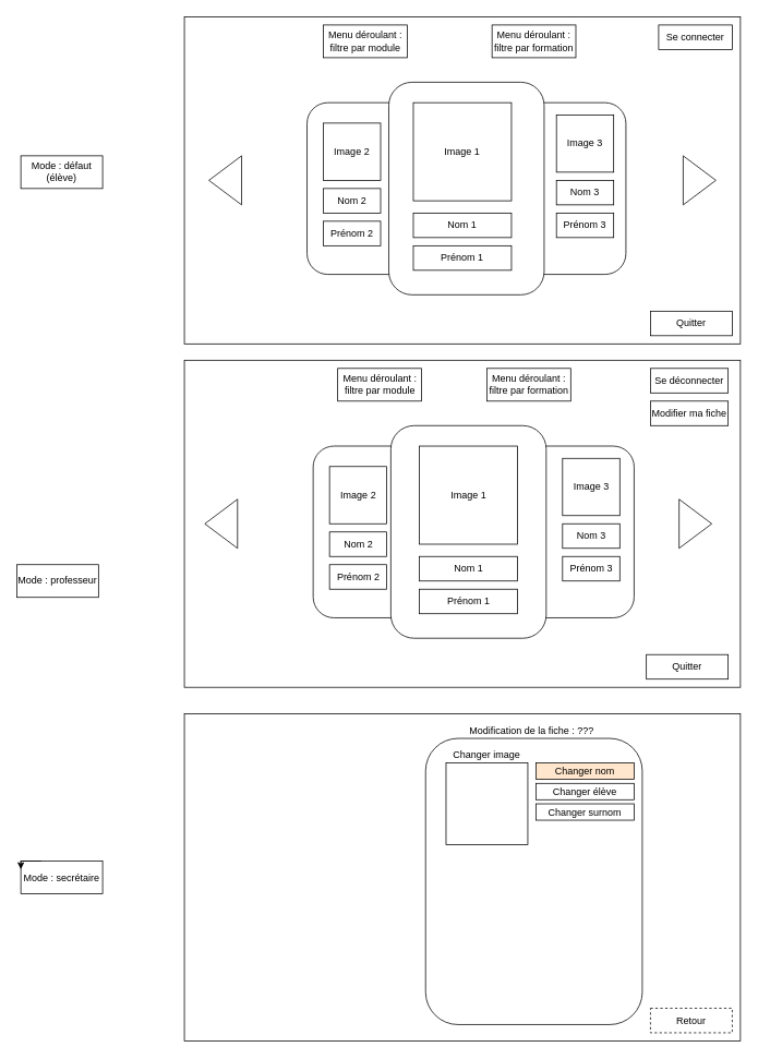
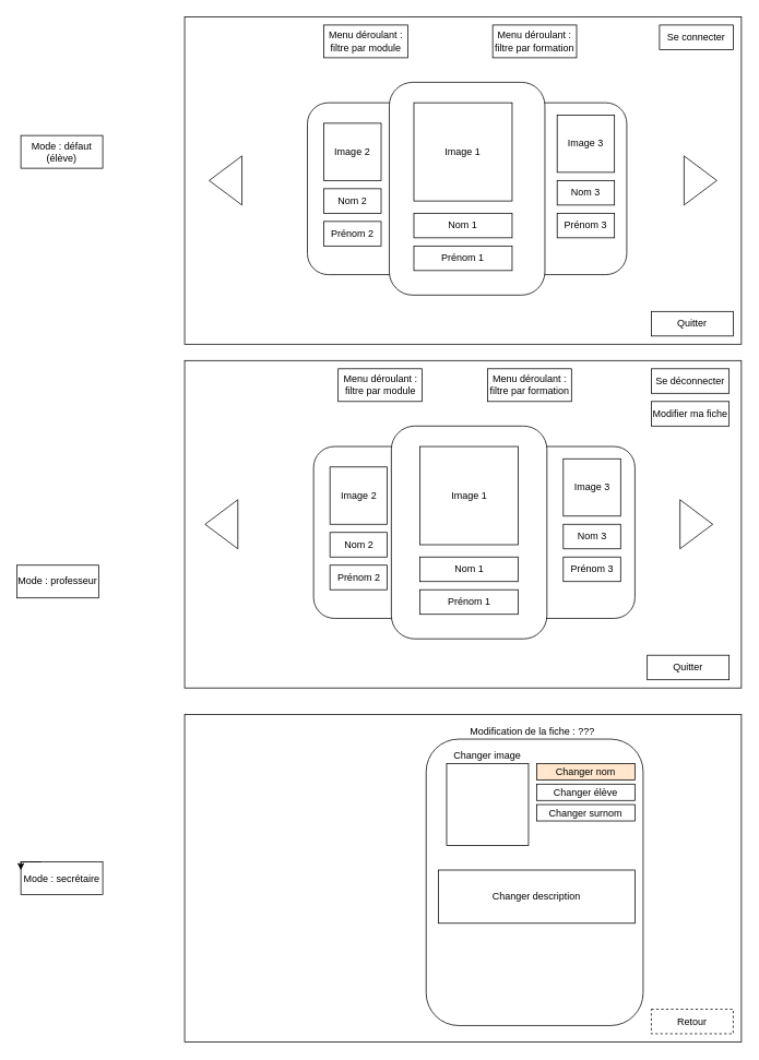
  <mxCell id="0" />
  <mxCell id="1" parent="0" />
  <mxCell id="2" value="" style="rounded=0;whiteSpace=wrap;html=1;" vertex="1" parent="1"><mxGeometry x="225" y="20" width="680" height="400" as="geometry" /></mxCell>
  <mxCell id="3" value="" style="rounded=1;whiteSpace=wrap;html=1;" vertex="1" parent="1"><mxGeometry x="375" y="125" width="170" height="210" as="geometry" /></mxCell>
  <mxCell id="4" value="" style="rounded=1;whiteSpace=wrap;html=1;" vertex="1" parent="1"><mxGeometry x="595" y="125" width="170" height="210" as="geometry" /></mxCell>
  <mxCell id="5" value="" style="rounded=1;whiteSpace=wrap;html=1;" vertex="1" parent="1"><mxGeometry x="475" y="100" width="190" height="260" as="geometry" /></mxCell>
  <mxCell id="6" value="" style="triangle;whiteSpace=wrap;html=1;" vertex="1" parent="1"><mxGeometry x="835" y="190" width="40" height="60" as="geometry" /></mxCell>
  <mxCell id="7" value="" style="triangle;whiteSpace=wrap;html=1;direction=west;" vertex="1" parent="1"><mxGeometry x="255" y="190" width="40" height="60" as="geometry" /></mxCell>
  <mxCell id="8" value="Se connecter" style="rounded=0;whiteSpace=wrap;html=1;" vertex="1" parent="1"><mxGeometry x="805" y="30" width="90" height="30" as="geometry" /></mxCell>
  <mxCell id="9" value="Quitter" style="rounded=0;whiteSpace=wrap;html=1;" vertex="1" parent="1"><mxGeometry x="795" y="380" width="100" height="30" as="geometry" /></mxCell>
  <mxCell id="10" value="" style="rounded=0;whiteSpace=wrap;html=1;" vertex="1" parent="1"><mxGeometry x="225" y="872.5" width="680" height="400" as="geometry" /></mxCell>
  <mxCell id="11" value="" style="rounded=1;whiteSpace=wrap;html=1;" vertex="1" parent="1"><mxGeometry x="520" y="902.5" width="265" height="350" as="geometry" /></mxCell>
  <mxCell id="12" value="Modification de la fiche : ???" style="text;html=1;strokeColor=none;fillColor=none;align=center;verticalAlign=middle;whiteSpace=wrap;rounded=0;" vertex="1" parent="1"><mxGeometry x="560" y="882.5" width="180" height="20" as="geometry" /></mxCell>
  <mxCell id="13" value="" style="rounded=0;whiteSpace=wrap;html=1;" vertex="1" parent="1"><mxGeometry x="545" y="932.5" width="100" height="100" as="geometry" /></mxCell>
  <mxCell id="14" value="Changer image" style="text;html=1;strokeColor=none;fillColor=none;align=center;verticalAlign=middle;whiteSpace=wrap;rounded=0;" vertex="1" parent="1"><mxGeometry x="545" y="912.5" width="100" height="20" as="geometry" /></mxCell>
  <mxCell id="15" value="Changer nom" style="rounded=0;whiteSpace=wrap;html=1;fillColor=#ffe6cc;" vertex="1" parent="1"><mxGeometry x="655" y="932.5" width="120" height="20" as="geometry" /></mxCell>
  <mxCell id="16" value="Changer élève" style="rounded=0;whiteSpace=wrap;html=1;" vertex="1" parent="1"><mxGeometry x="655" y="957.5" width="120" height="20" as="geometry" /></mxCell>
  <mxCell id="17" value="Changer surnom" style="rounded=0;whiteSpace=wrap;html=1;" vertex="1" parent="1"><mxGeometry x="655" y="982.5" width="120" height="20" as="geometry" /></mxCell>
+ <mxCell id="18" value="Changer description" style="rounded=0;whiteSpace=wrap;html=1;" vertex="1" parent="1"><mxGeometry x="535" y="1062.5" width="240" height="65" as="geometry" /></mxCell>
  <mxCell id="19" value="Retour" style="rounded=0;whiteSpace=wrap;html=1;dashed=1;" vertex="1" parent="1"><mxGeometry x="795" y="1232.5" width="100" height="30" as="geometry" /></mxCell>
  <mxCell id="20" value="Mode : secrétaire" style="rounded=0;whiteSpace=wrap;html=1;" vertex="1" parent="1"><mxGeometry x="25" y="1052.5" width="100" height="40" as="geometry" /></mxCell>
- <mxCell id="21" value="Mode : défaut (élève)" style="rounded=0;whiteSpace=wrap;html=1;" vertex="1" parent="1"><mxGeometry x="25" y="190" width="100" height="40" as="geometry" /></mxCell>
+ <mxCell id="21" value="Mode : défaut (élève)" style="rounded=0;whiteSpace=wrap;html=1;" vertex="1" parent="1"><mxGeometry x="25" y="165" width="100" height="40" as="geometry" /></mxCell>
  <mxCell id="22" value="" style="rounded=0;whiteSpace=wrap;html=1;" vertex="1" parent="1"><mxGeometry x="225" y="440" width="680" height="400" as="geometry" /></mxCell>
  <mxCell id="23" value="" style="triangle;whiteSpace=wrap;html=1;" vertex="1" parent="1"><mxGeometry x="830" y="610" width="40" height="60" as="geometry" /></mxCell>
  <mxCell id="24" value="" style="triangle;whiteSpace=wrap;html=1;direction=west;" vertex="1" parent="1"><mxGeometry x="250" y="610" width="40" height="60" as="geometry" /></mxCell>
  <mxCell id="25" value="Se déconnecter" style="rounded=0;whiteSpace=wrap;html=1;" vertex="1" parent="1"><mxGeometry x="795" y="450" width="95" height="30" as="geometry" /></mxCell>
  <mxCell id="26" value="Menu déroulant : filtre par module" style="rounded=0;whiteSpace=wrap;html=1;" vertex="1" parent="1"><mxGeometry x="412.5" y="450" width="102.5" height="40" as="geometry" /></mxCell>
  <mxCell id="27" value="Quitter" style="rounded=0;whiteSpace=wrap;html=1;" vertex="1" parent="1"><mxGeometry x="790" y="800" width="100" height="30" as="geometry" /></mxCell>
  <mxCell id="28" value="Mode : professeur" style="rounded=0;whiteSpace=wrap;html=1;" vertex="1" parent="1"><mxGeometry x="20" y="690" width="100" height="40" as="geometry" /></mxCell>
  <mxCell id="29" value="Modifier ma fiche" style="rounded=0;whiteSpace=wrap;html=1;" vertex="1" parent="1"><mxGeometry x="795" y="490" width="95" height="30" as="geometry" /></mxCell>
  <mxCell id="30" value="Image 1" style="whiteSpace=wrap;html=1;aspect=fixed;" vertex="1" parent="1"><mxGeometry x="505" y="125" width="120" height="120" as="geometry" /></mxCell>
  <mxCell id="31" value="Nom 1" style="rounded=0;whiteSpace=wrap;html=1;" vertex="1" parent="1"><mxGeometry x="505" y="260" width="120" height="30" as="geometry" /></mxCell>
  <mxCell id="32" value="Prénom 1" style="rounded=0;whiteSpace=wrap;html=1;" vertex="1" parent="1"><mxGeometry x="505" y="300" width="120" height="30" as="geometry" /></mxCell>
  <mxCell id="33" value="Image 2" style="whiteSpace=wrap;html=1;aspect=fixed;" vertex="1" parent="1"><mxGeometry x="395" y="150" width="70" height="70" as="geometry" /></mxCell>
  <mxCell id="34" value="Nom 2&lt;span style=&quot;color: rgba(0 , 0 , 0 , 0) ; font-family: monospace ; font-size: 0px&quot;&gt;%3CmxGraphModel%3E%3Croot%3E%3CmxCell%20id%3D%220%22%2F%3E%3CmxCell%20id%3D%221%22%20parent%3D%220%22%2F%3E%3CmxCell%20id%3D%222%22%20value%3D%22Nom%201%22%20style%3D%22rounded%3D0%3BwhiteSpace%3Dwrap%3Bhtml%3D1%3B%22%20vertex%3D%221%22%20parent%3D%221%22%3E%3CmxGeometry%20x%3D%22360%22%20y%3D%22280%22%20width%3D%22120%22%20height%3D%2230%22%20as%3D%22geometry%22%2F%3E%3C%2FmxCell%3E%3C%2Froot%3E%3C%2FmxGraphModel%3E&lt;/span&gt;" style="rounded=0;whiteSpace=wrap;html=1;" vertex="1" parent="1"><mxGeometry x="395" y="230" width="70" height="30" as="geometry" /></mxCell>
  <mxCell id="35" value="Prénom 2" style="rounded=0;whiteSpace=wrap;html=1;" vertex="1" parent="1"><mxGeometry x="395" y="270" width="70" height="30" as="geometry" /></mxCell>
  <mxCell id="36" value="Image 3" style="whiteSpace=wrap;html=1;aspect=fixed;" vertex="1" parent="1"><mxGeometry x="680" y="140" width="70" height="70" as="geometry" /></mxCell>
  <mxCell id="37" value="Nom 3&lt;span style=&quot;color: rgba(0 , 0 , 0 , 0) ; font-family: monospace ; font-size: 0px&quot;&gt;3CmxGraphModel%3E%3Croot%3E%3CmxCell%20id%3D%220%22%2F%3E%3CmxCell%20id%3D%221%22%20parent%3D%220%22%2F%3E%3CmxCell%20id%3D%222%22%20value%3D%22Nom%201%22%20style%3D%22rounded%3D0%3BwhiteSpace%3Dwrap%3Bhtml%3D1%3B%22%20vertex%3D%221%22%20parent%3D%221%22%3E%3CmxGeometry%20x%3D%22360%22%20y%3D%22280%22%20width%3D%22120%22%20height%3D%2230%22%20as%3D%22geometry%22%2F%3E%3C%2FmxCell%3E%3C%2Froot%3E%3C%2FmxGraphModel%33&lt;/span&gt;" style="rounded=0;whiteSpace=wrap;html=1;" vertex="1" parent="1"><mxGeometry x="680" y="220" width="70" height="30" as="geometry" /></mxCell>
  <mxCell id="38" value="Prénom 3" style="rounded=0;whiteSpace=wrap;html=1;" vertex="1" parent="1"><mxGeometry x="680" y="260" width="70" height="30" as="geometry" /></mxCell>
  <mxCell id="39" value="" style="rounded=1;whiteSpace=wrap;html=1;" vertex="1" parent="1"><mxGeometry x="382.5" y="545" width="170" height="210" as="geometry" /></mxCell>
  <mxCell id="40" value="Image 2" style="whiteSpace=wrap;html=1;aspect=fixed;" vertex="1" parent="1"><mxGeometry x="402.5" y="570" width="70" height="70" as="geometry" /></mxCell>
  <mxCell id="41" value="Nom 2&lt;span style=&quot;color: rgba(0 , 0 , 0 , 0) ; font-family: monospace ; font-size: 0px&quot;&gt;%3CmxGraphModel%3E%3Croot%3E%3CmxCell%20id%3D%220%22%2F%3E%3CmxCell%20id%3D%221%22%20parent%3D%220%22%2F%3E%3CmxCell%20id%3D%222%22%20value%3D%22Nom%201%22%20style%3D%22rounded%3D0%3BwhiteSpace%3Dwrap%3Bhtml%3D1%3B%22%20vertex%3D%221%22%20parent%3D%221%22%3E%3CmxGeometry%20x%3D%22360%22%20y%3D%22280%22%20width%3D%22120%22%20height%3D%2230%22%20as%3D%22geometry%22%2F%3E%3C%2FmxCell%3E%3C%2Froot%3E%3C%2FmxGraphModel%3E&lt;/span&gt;" style="rounded=0;whiteSpace=wrap;html=1;" vertex="1" parent="1"><mxGeometry x="402.5" y="650" width="70" height="30" as="geometry" /></mxCell>
  <mxCell id="42" value="Prénom 2" style="rounded=0;whiteSpace=wrap;html=1;" vertex="1" parent="1"><mxGeometry x="402.5" y="690" width="70" height="30" as="geometry" /></mxCell>
  <mxCell id="43" value="" style="rounded=1;whiteSpace=wrap;html=1;" vertex="1" parent="1"><mxGeometry x="605" y="545" width="170" height="210" as="geometry" /></mxCell>
  <mxCell id="44" value="Image 3" style="whiteSpace=wrap;html=1;aspect=fixed;" vertex="1" parent="1"><mxGeometry x="687.5" y="560" width="70" height="70" as="geometry" /></mxCell>
  <mxCell id="45" value="Nom 3&lt;span style=&quot;color: rgba(0 , 0 , 0 , 0) ; font-family: monospace ; font-size: 0px&quot;&gt;3CmxGraphModel%3E%3Croot%3E%3CmxCell%20id%3D%220%22%2F%3E%3CmxCell%20id%3D%221%22%20parent%3D%220%22%2F%3E%3CmxCell%20id%3D%222%22%20value%3D%22Nom%201%22%20style%3D%22rounded%3D0%3BwhiteSpace%3Dwrap%3Bhtml%3D1%3B%22%20vertex%3D%221%22%20parent%3D%221%22%3E%3CmxGeometry%20x%3D%22360%22%20y%3D%22280%22%20width%3D%22120%22%20height%3D%2230%22%20as%3D%22geometry%22%2F%3E%3C%2FmxCell%3E%3C%2Froot%3E%3C%2FmxGraphModel%33&lt;/span&gt;" style="rounded=0;whiteSpace=wrap;html=1;" vertex="1" parent="1"><mxGeometry x="687.5" y="640" width="70" height="30" as="geometry" /></mxCell>
  <mxCell id="46" value="Prénom 3" style="rounded=0;whiteSpace=wrap;html=1;" vertex="1" parent="1"><mxGeometry x="687.5" y="680" width="70" height="30" as="geometry" /></mxCell>
  <mxCell id="47" value="" style="rounded=1;whiteSpace=wrap;html=1;" vertex="1" parent="1"><mxGeometry x="477.5" y="520" width="190" height="260" as="geometry" /></mxCell>
  <mxCell id="48" value="Image 1" style="whiteSpace=wrap;html=1;aspect=fixed;" vertex="1" parent="1"><mxGeometry x="512.5" y="545" width="120" height="120" as="geometry" /></mxCell>
  <mxCell id="49" value="Nom 1" style="rounded=0;whiteSpace=wrap;html=1;" vertex="1" parent="1"><mxGeometry x="512.5" y="680" width="120" height="30" as="geometry" /></mxCell>
  <mxCell id="50" value="Prénom 1" style="rounded=0;whiteSpace=wrap;html=1;" vertex="1" parent="1"><mxGeometry x="512.5" y="720" width="120" height="30" as="geometry" /></mxCell>
  <mxCell id="51" style="edgeStyle=orthogonalEdgeStyle;rounded=0;orthogonalLoop=1;jettySize=auto;html=1;exitX=0.25;exitY=0;exitDx=0;exitDy=0;entryX=0;entryY=0.25;entryDx=0;entryDy=0;" edge="1" parent="1" source="20" target="20"><mxGeometry relative="1" as="geometry" /></mxCell>
  <mxCell id="52" value="Menu déroulant : filtre par formation" style="rounded=0;whiteSpace=wrap;html=1;" vertex="1" parent="1"><mxGeometry x="595" y="450" width="102.5" height="40" as="geometry" /></mxCell>
  <mxCell id="53" value="Menu déroulant : filtre par module" style="rounded=0;whiteSpace=wrap;html=1;" vertex="1" parent="1"><mxGeometry x="395" y="30" width="102.5" height="40" as="geometry" /></mxCell>
  <mxCell id="54" value="Menu déroulant : filtre par formation" style="rounded=0;whiteSpace=wrap;html=1;" vertex="1" parent="1"><mxGeometry x="601.25" y="30" width="102.5" height="40" as="geometry" /></mxCell>
